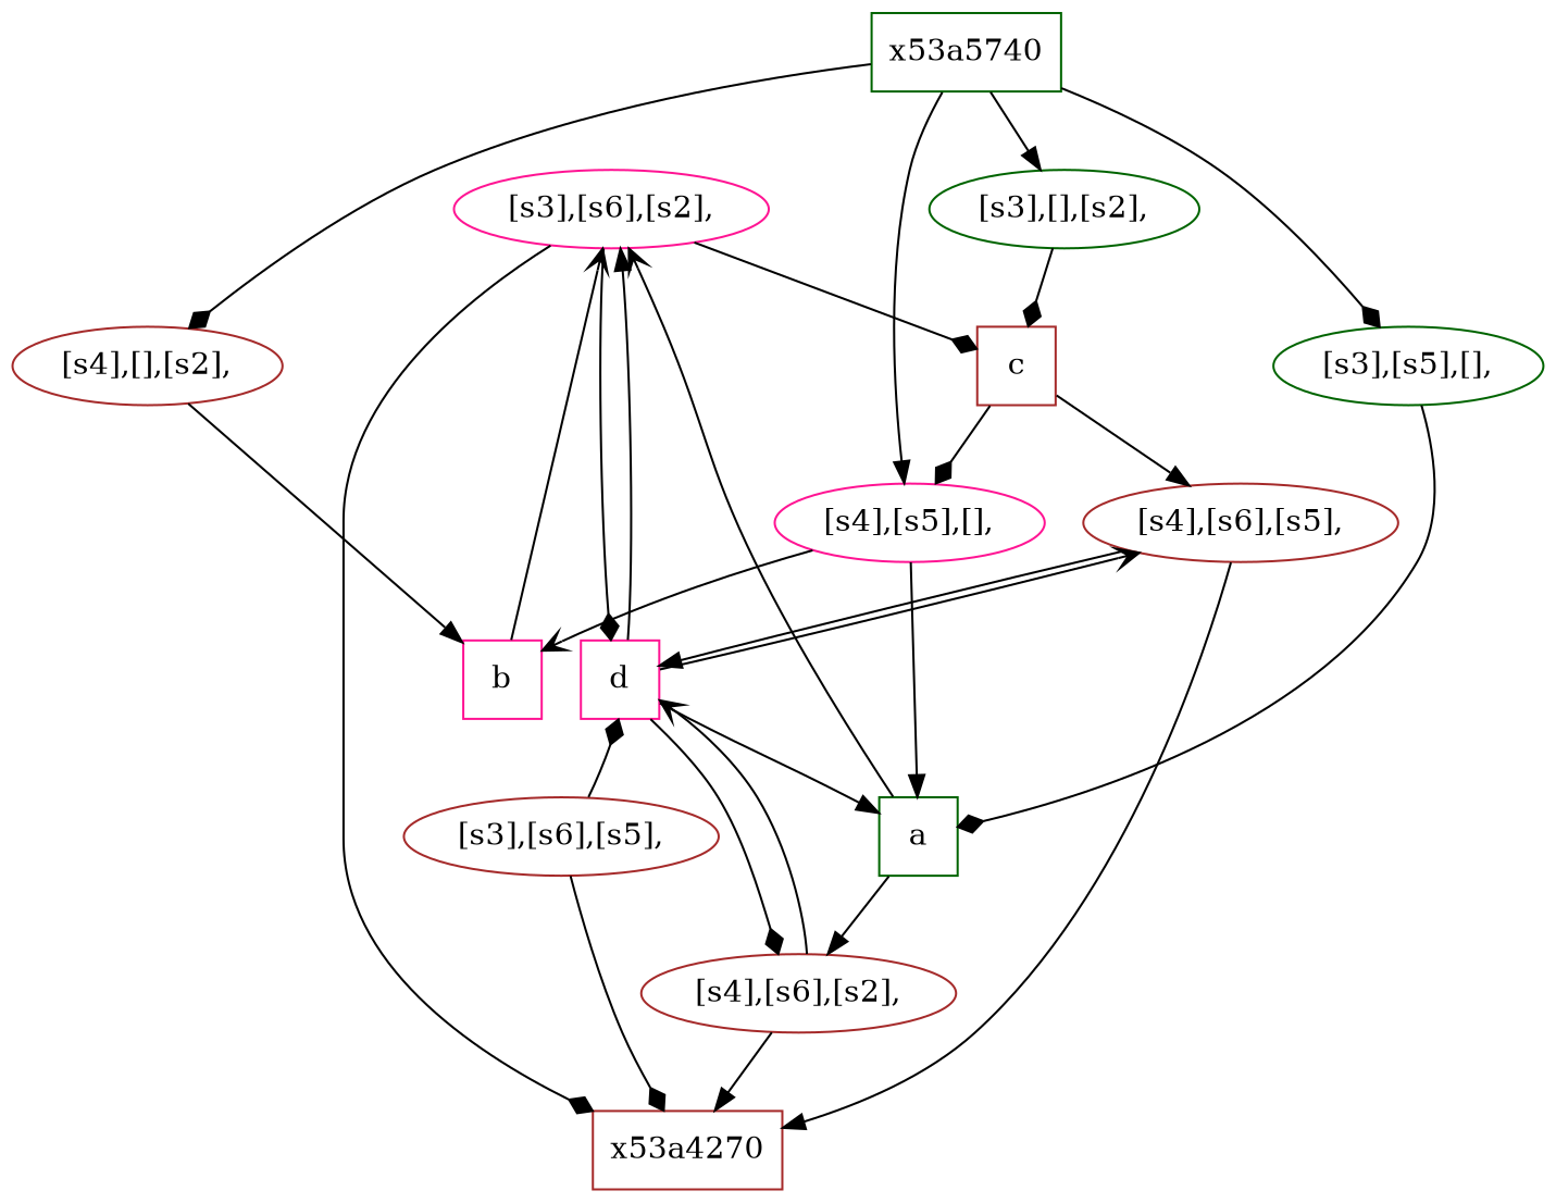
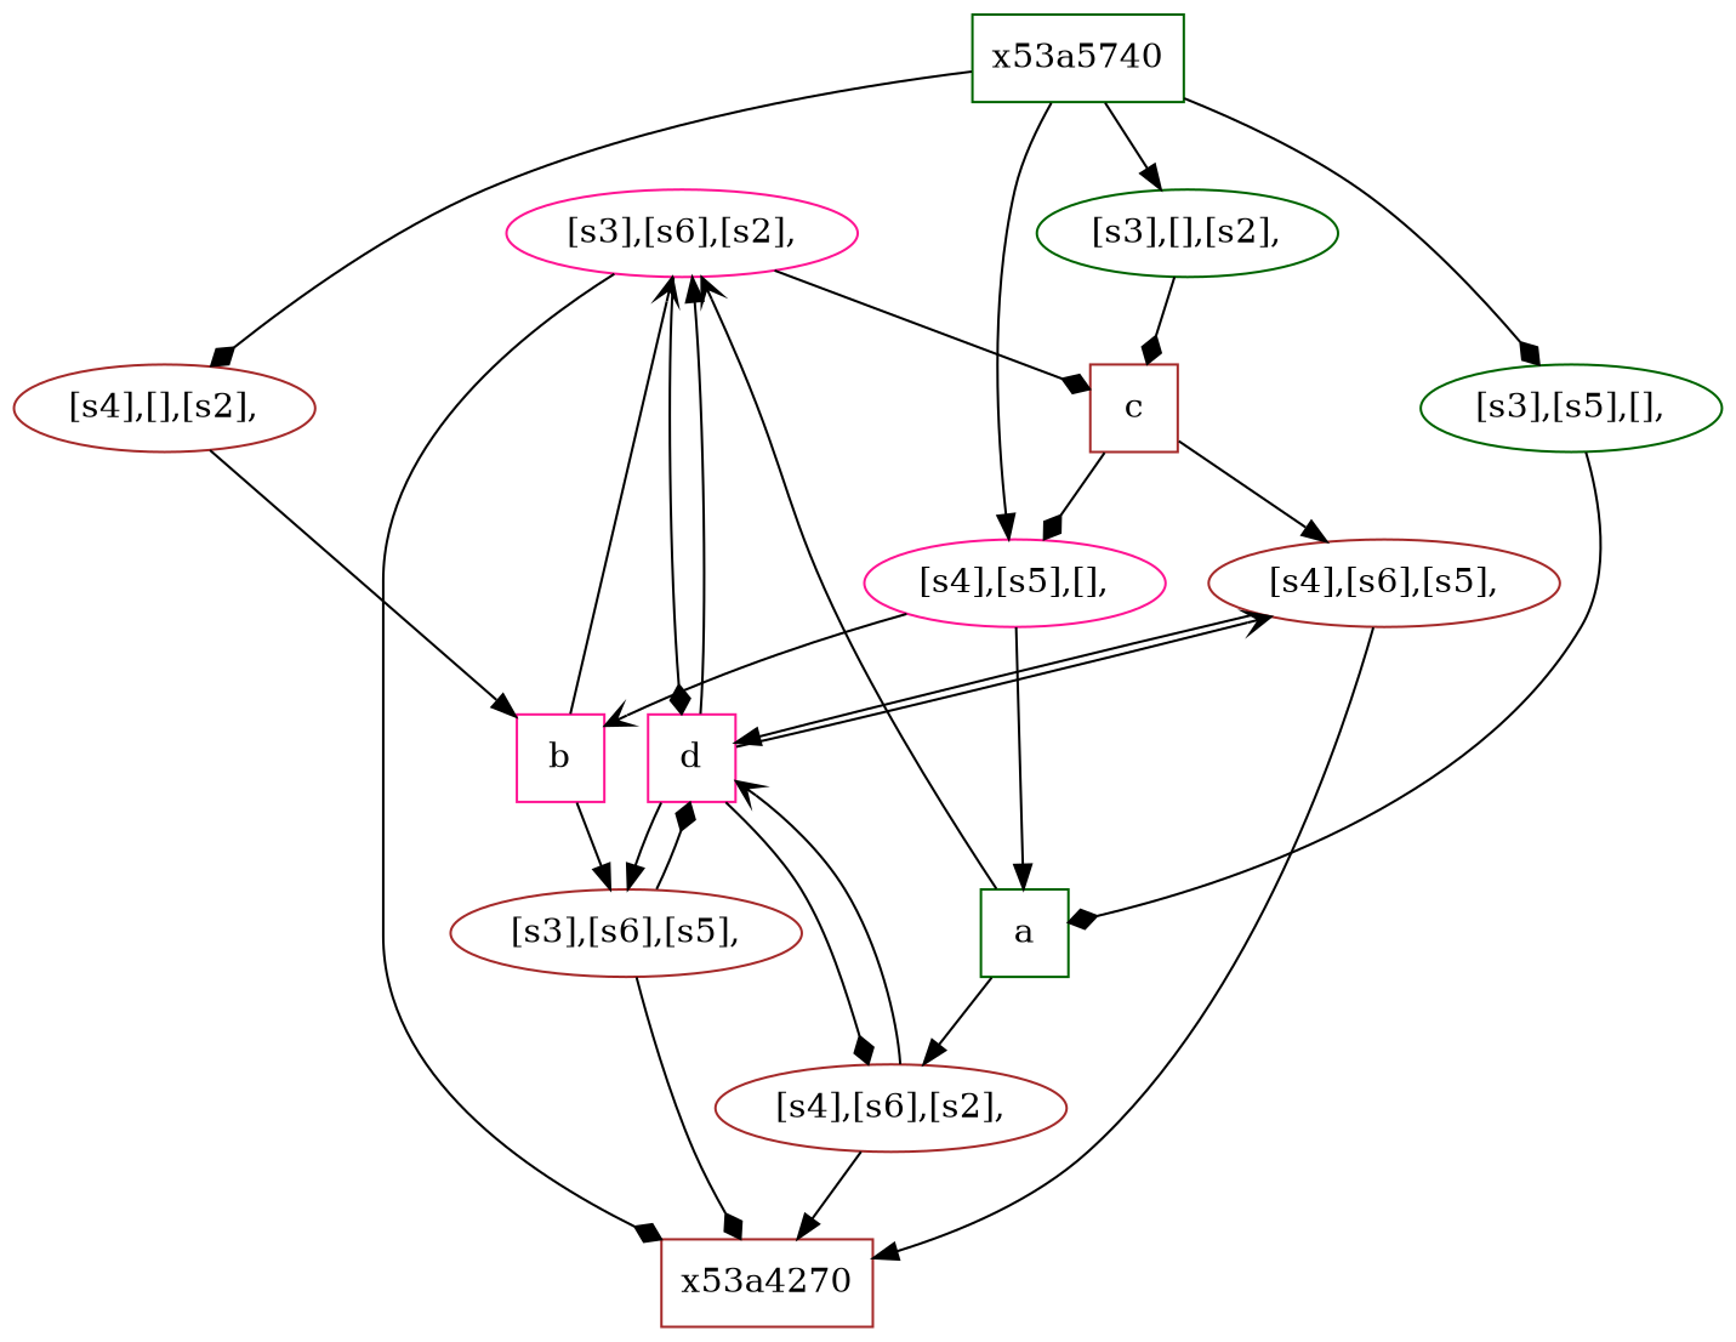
  digraph {
    fontname="DejaVu Serif"
    node [color=brown fontname="DejaVu Serif"]
    edge [arrowhead=normal fontname="DejaVu Serif"]
    x53a4270 [shape=box width=0.5]
    n2 [color=darkgreen label=a shape=box width=0.5]
    n3 [color=deeppink label="[s3],[s6],[s2]," width=0.5]
    n4 [label="[s4],[s6],[s2]," width=0.5]
    n5 [label=c shape=box width=0.5]
    n6 [color=deeppink label=d shape=box width=0.5]
    n7 [color=deeppink label=b shape=box width=0.5]
    n8 [label="[s3],[s6],[s5]," width=0.5]
    n9 [label="[s4],[s6],[s5]," width=0.5]
    n10 [color=deeppink label="[s4],[s5],[]," width=0.5]
    n11 [color=darkgreen label="[s3],[s5],[]," width=0.5]
    n12 [label="[s4],[],[s2]," width=0.5]
    n13 [color=darkgreen label="[s3],[],[s2]," width=0.5]
    x53a5740 [color=darkgreen shape=box width=0.5]
    n2 -> n3 [arrowhead=vee]
    n2 -> n4
    n3 -> x53a4270 [arrowhead=diamond]
    n3 -> n5 [arrowhead=diamond]
    n3 -> n6 [arrowhead=diamond]
    n4 -> x53a4270
    n4 -> n6 [arrowhead=vee]
    n5 -> n9
    n5 -> n10 [arrowhead=diamond]
    n6 -> n3
    n6 -> n4 [arrowhead=diamond]
-   n6 -> n2
+   n6 -> n8
    n6 -> n9 [arrowhead=vee]
    n7 -> n3 [arrowhead=vee]
+   n7 -> n8
    n8 -> x53a4270 [arrowhead=diamond]
    n8 -> n6 [arrowhead=diamond]
    n9 -> x53a4270
    n9 -> n6
    n10 -> n2
    n10 -> n7 [arrowhead=vee]
    n11 -> n2 [arrowhead=diamond]
    n12 -> n7
    n13 -> n5 [arrowhead=diamond]
    x53a5740 -> n10
    x53a5740 -> n11 [arrowhead=diamond]
    x53a5740 -> n12 [arrowhead=diamond]
    x53a5740 -> n13
  }
